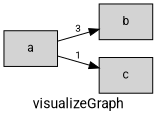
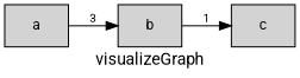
  digraph {
    fontname=Roboto
    label=visualizeGraph
    rankdir=LR
    splines=true
    node [fillcolor=lightgrey fontname=Roboto fontsize=12 shape=box style=filled]
    edge [color=black fontname=Roboto fontsize=10]
    a
    b
    c
    a -> b [label=3]
-   a -> c [label=1]
+   b -> c [label=1]
  }
